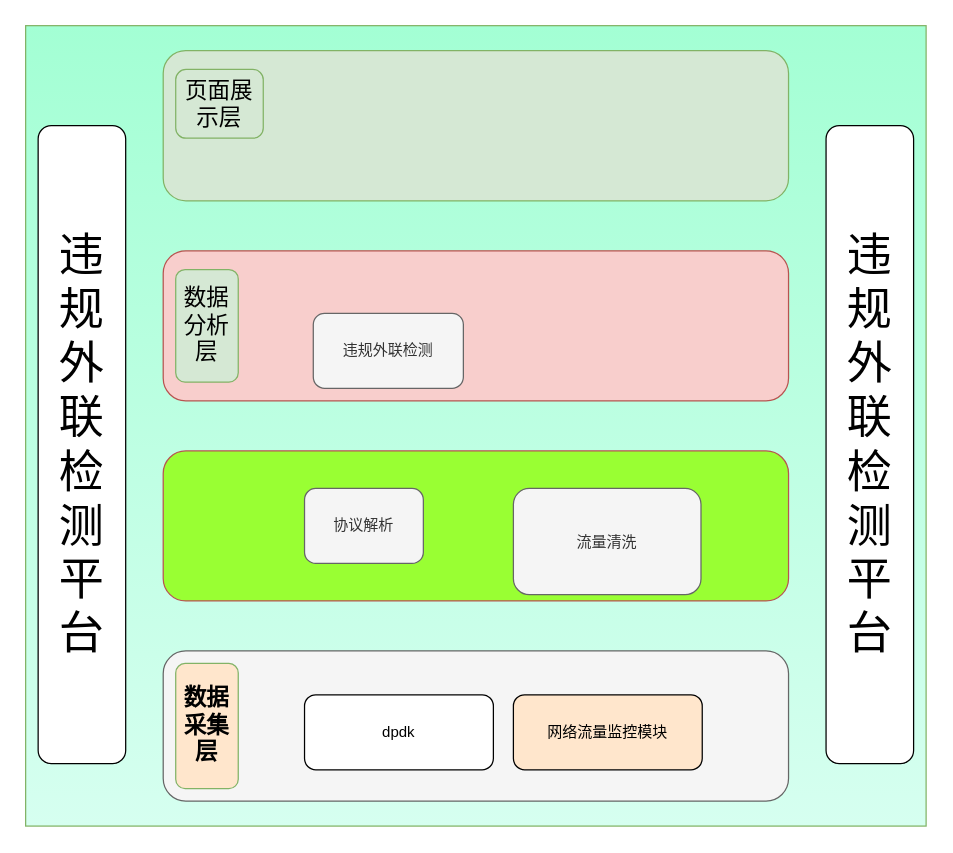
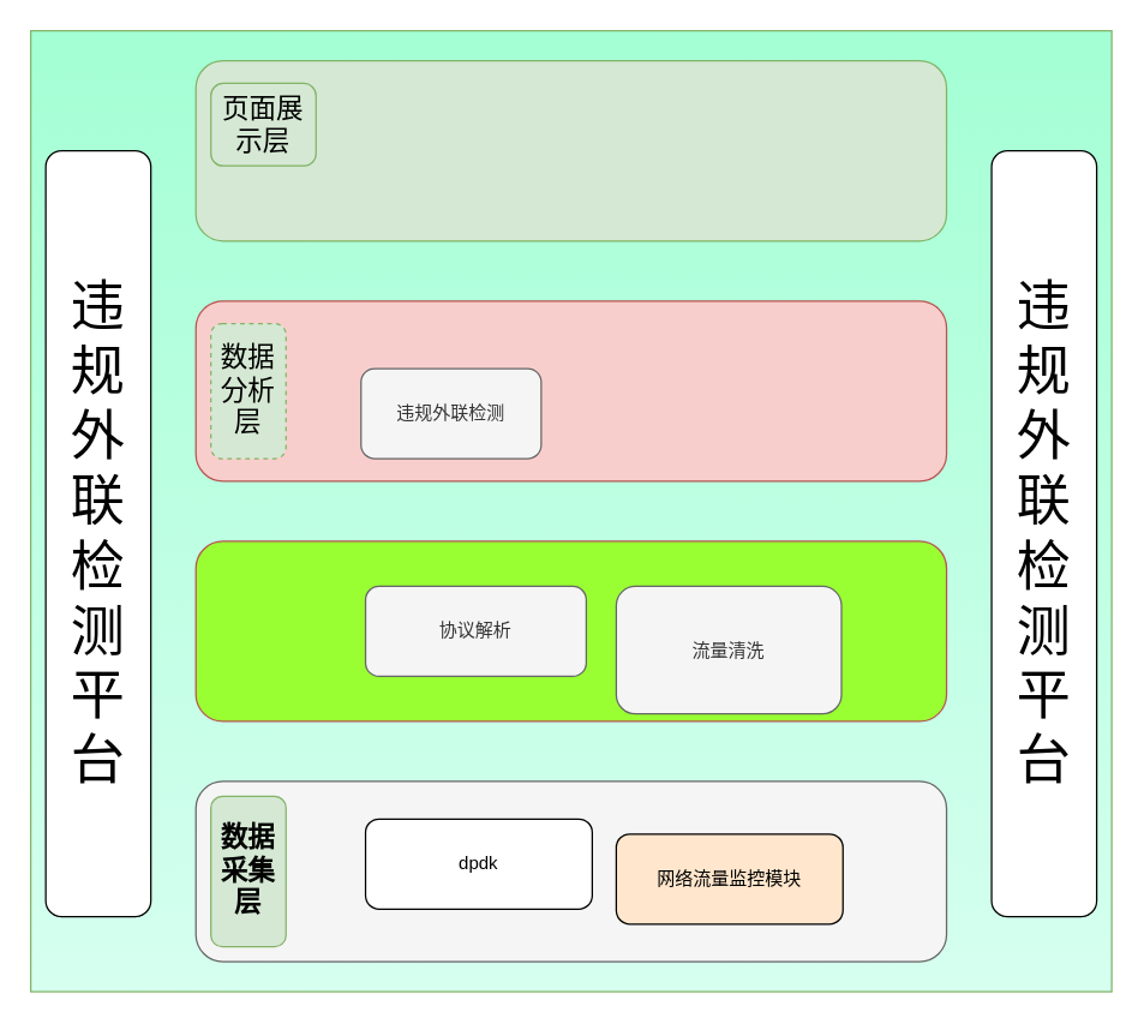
  <mxCell id="0" />
  <mxCell id="1" parent="0" />
  <mxCell id="2" value="" style="rounded=0;whiteSpace=wrap;html=1;fillColor=#D6FFF0;strokeColor=#82b366;gradientColor=#A3FFD4;gradientDirection=north;" vertex="1" parent="1"><mxGeometry x="20" y="20" width="720" height="640" as="geometry" /></mxCell>
  <mxCell id="3" value="" style="group" vertex="1" connectable="0" parent="1"><mxGeometry x="130" y="40" width="500" height="600" as="geometry" /></mxCell>
  <mxCell id="4" value="" style="rounded=1;whiteSpace=wrap;html=1;fillColor=#f5f5f5;fontColor=#333333;strokeColor=#666666;" vertex="1" parent="3"><mxGeometry y="480" width="500" height="120" as="geometry" /></mxCell>
  <mxCell id="5" value="" style="rounded=1;whiteSpace=wrap;html=1;fillColor=#99FF33;strokeColor=#b85450;" vertex="1" parent="3"><mxGeometry y="320" width="500" height="120" as="geometry" /></mxCell>
  <mxCell id="6" value="" style="rounded=1;whiteSpace=wrap;html=1;fillColor=#f8cecc;strokeColor=#b85450;" vertex="1" parent="3"><mxGeometry y="160" width="500" height="120" as="geometry" /></mxCell>
  <mxCell id="7" value="" style="rounded=1;whiteSpace=wrap;html=1;fillColor=#d5e8d4;strokeColor=#82b366;" vertex="1" parent="3"><mxGeometry width="500" height="120" as="geometry" /></mxCell>
- <mxCell id="8" value="&lt;h2 style=&quot;line-height: 120%; font-size: 18px;&quot;&gt;数据采集层&lt;/h2&gt;" style="rounded=1;whiteSpace=wrap;html=1;horizontal=1;verticalAlign=middle;textDirection=ltr;fontFamily=Verdana;fillColor=#ffe6cc;strokeColor=#82b366;rotation=0;" vertex="1" parent="3"><mxGeometry x="10" y="490" width="50" height="100" as="geometry" /></mxCell>
- <mxCell id="9" value="dpdk" style="rounded=1;whiteSpace=wrap;html=1;" vertex="1" parent="3"><mxGeometry x="113" y="515" width="151" height="60" as="geometry" /></mxCell>
+ <mxCell id="8" value="&lt;h2 style=&quot;line-height: 120%; font-size: 18px;&quot;&gt;数据采集层&lt;/h2&gt;" style="rounded=1;whiteSpace=wrap;html=1;horizontal=1;verticalAlign=middle;textDirection=ltr;fontFamily=Verdana;fillColor=#d5e8d4;strokeColor=#82b366;rotation=0;" vertex="1" parent="3"><mxGeometry x="10" y="490" width="50" height="100" as="geometry" /></mxCell>
+ <mxCell id="9" value="dpdk" style="rounded=1;whiteSpace=wrap;html=1;" vertex="1" parent="3"><mxGeometry x="113" y="505" width="151" height="60" as="geometry" /></mxCell>
  <mxCell id="10" value="网络流量监控模块" style="rounded=1;whiteSpace=wrap;html=1;fillColor=#ffe6cc;" vertex="1" parent="3"><mxGeometry x="280" y="515" width="151" height="60" as="geometry" /></mxCell>
- <mxCell id="11" value="协议解析" style="rounded=1;whiteSpace=wrap;html=1;fillColor=#f5f5f5;fontColor=#333333;strokeColor=#666666;" vertex="1" parent="3"><mxGeometry x="113" y="350" width="95" height="60" as="geometry" /></mxCell>
+ <mxCell id="11" value="协议解析" style="rounded=1;whiteSpace=wrap;html=1;fillColor=#f5f5f5;fontColor=#333333;strokeColor=#666666;" vertex="1" parent="3"><mxGeometry x="113" y="350" width="147" height="60" as="geometry" /></mxCell>
  <mxCell id="12" value="流量清洗" style="rounded=1;whiteSpace=wrap;html=1;fillColor=#f5f5f5;fontColor=#333333;strokeColor=#666666;" vertex="1" parent="3"><mxGeometry x="280" y="350" width="150" height="85" as="geometry" /></mxCell>
- <mxCell id="13" value="&lt;font style=&quot;font-size: 18px;&quot;&gt;数据分析层&lt;/font&gt;" style="rounded=1;whiteSpace=wrap;html=1;fillColor=#d5e8d4;strokeColor=#82b366;" vertex="1" parent="3"><mxGeometry x="10" y="175" width="50" height="90" as="geometry" /></mxCell>
+ <mxCell id="13" value="&lt;font style=&quot;font-size: 18px;&quot;&gt;数据分析层&lt;/font&gt;" style="rounded=1;whiteSpace=wrap;html=1;fillColor=#d5e8d4;strokeColor=#82b366;dashed=1;" vertex="1" parent="3"><mxGeometry x="10" y="175" width="50" height="90" as="geometry" /></mxCell>
  <mxCell id="14" value="&lt;font style=&quot;font-size: 18px;&quot;&gt;页面展示层&lt;/font&gt;" style="rounded=1;whiteSpace=wrap;html=1;fillColor=#d5e8d4;strokeColor=#82b366;" vertex="1" parent="3"><mxGeometry x="10" y="15" width="70" height="55" as="geometry" /></mxCell>
- <mxCell id="15" value="违规外联检测" style="rounded=1;whiteSpace=wrap;html=1;fillColor=#f5f5f5;fontColor=#333333;strokeColor=#666666;" vertex="1" parent="3"><mxGeometry x="120" y="210" width="120" height="60" as="geometry" /></mxCell>
+ <mxCell id="15" value="违规外联检测" style="rounded=1;whiteSpace=wrap;html=1;fillColor=#f5f5f5;fontColor=#333333;strokeColor=#666666;" vertex="1" parent="3"><mxGeometry x="110" y="205" width="120" height="60" as="geometry" /></mxCell>
  <mxCell id="16" value="&lt;font style=&quot;font-size: 36px;&quot;&gt;违规外联检测平台&lt;/font&gt;" style="rounded=1;whiteSpace=wrap;html=1;" vertex="1" parent="1"><mxGeometry x="30" y="100" width="70" height="510" as="geometry" /></mxCell>
  <mxCell id="17" value="&lt;font style=&quot;font-size: 36px;&quot;&gt;违规外联检测平台&lt;/font&gt;" style="rounded=1;whiteSpace=wrap;html=1;" vertex="1" parent="1"><mxGeometry x="660" y="100" width="70" height="510" as="geometry" /></mxCell>
